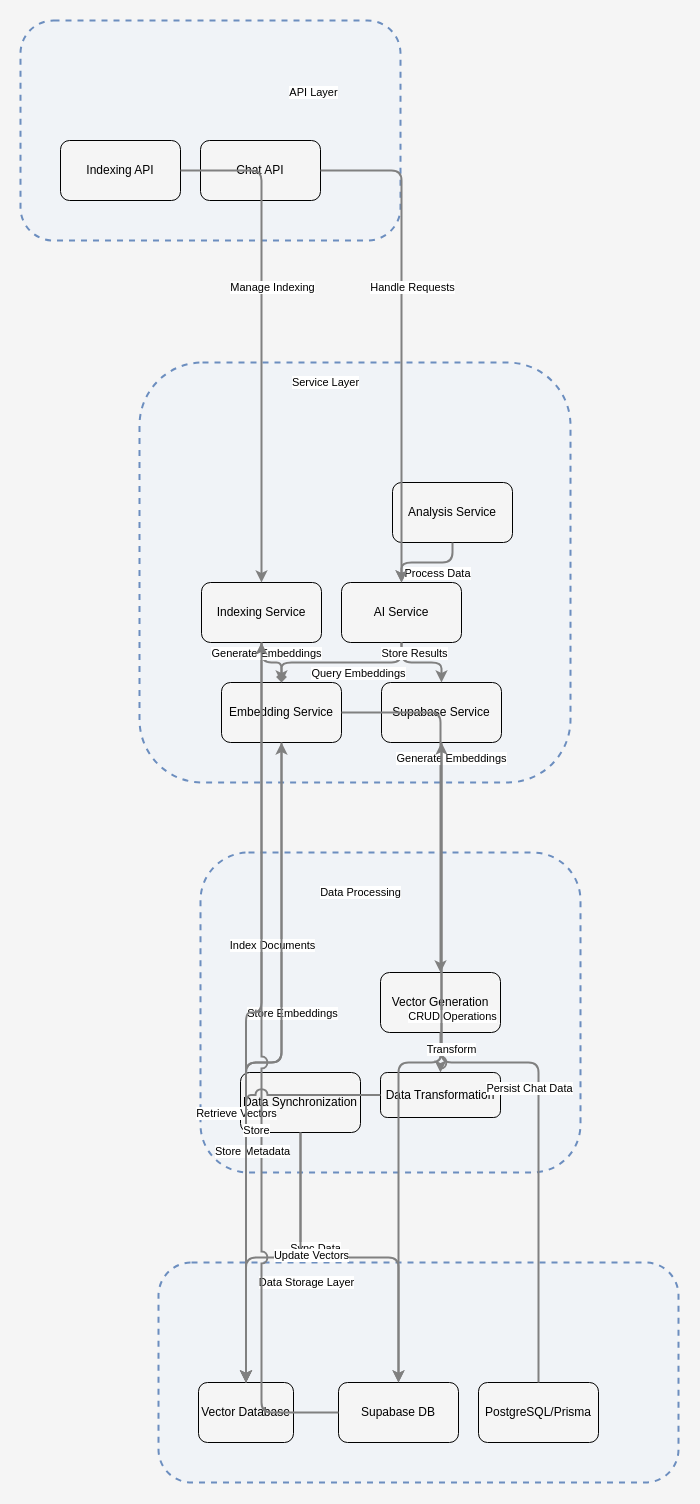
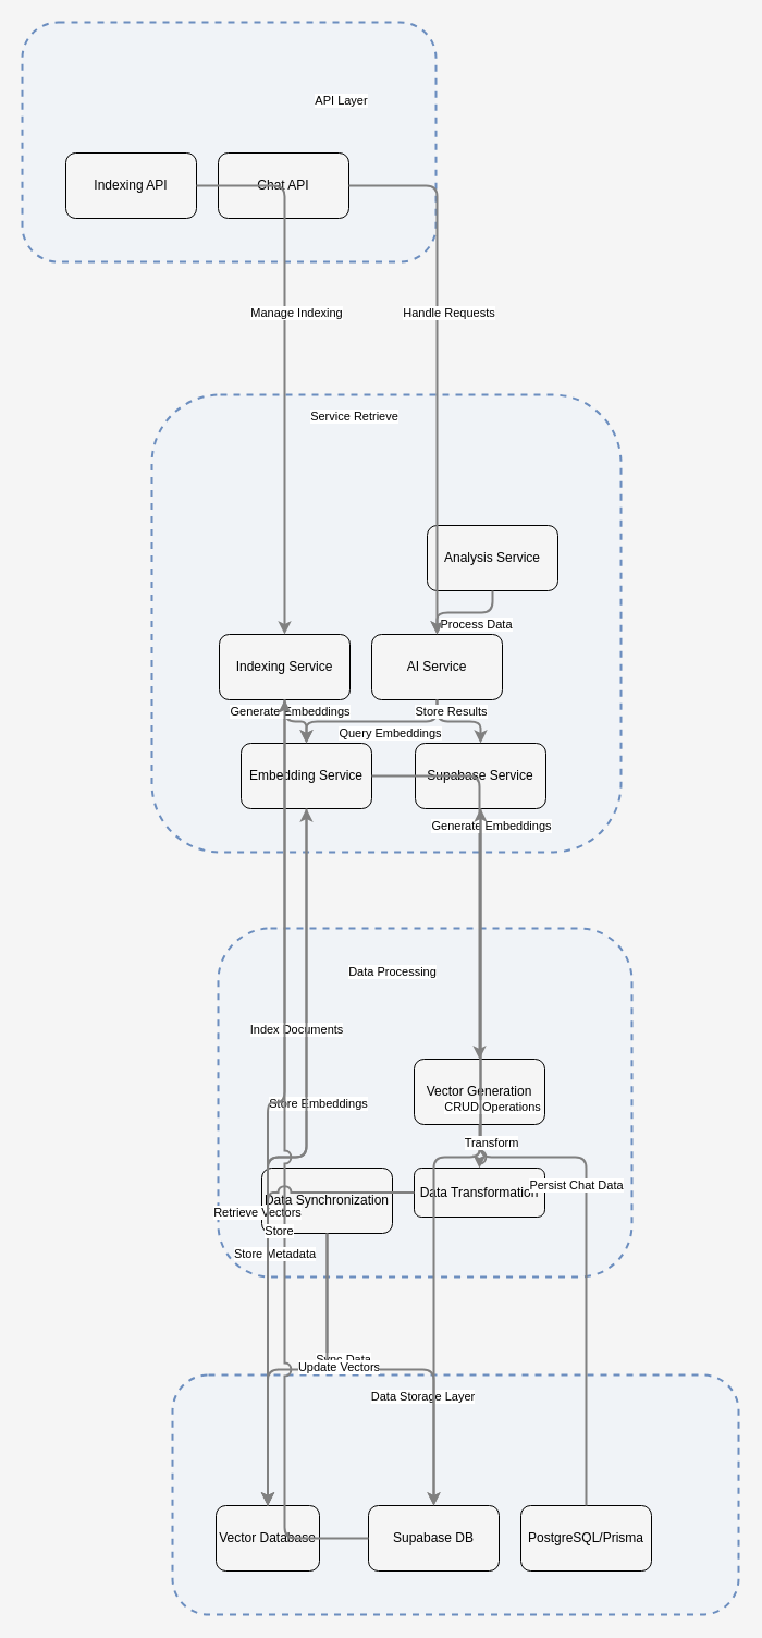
  <mxCell id="0" />
  <mxCell id="1" parent="0" />
  <mxCell id="2" value="" style="html=1;whiteSpace=wrap;container=1;fillColor=#dae8fc;strokeColor=#6c8ebf;dashed=1;fillOpacity=20;strokeWidth=2;containerType=none;recursiveResize=0;movable=1;resizable=1;autosize=0;dropTarget=0;rounded=1;" parent="1" vertex="1"><mxGeometry x="200" y="852" width="380" height="320" as="geometry" /></mxCell>
  <mxCell id="3" value="Data Synchronization" style="rounded=1;whiteSpace=wrap;html=1;fillColor=#f5f5f5;" parent="2" vertex="1"><mxGeometry x="40" y="220" width="120" height="60" as="geometry" /></mxCell>
  <mxCell id="4" value="Vector Generation" style="rounded=1;whiteSpace=wrap;html=1;fillColor=#f5f5f5;" parent="2" vertex="1"><mxGeometry x="180" y="120" width="120" height="60" as="geometry" /></mxCell>
  <mxCell id="5" value="Data Transformation" style="rounded=1;whiteSpace=wrap;html=1;fillColor=#f5f5f5;" parent="2" vertex="1"><mxGeometry x="180" y="220" width="120" height="45" as="geometry" /></mxCell>
  <mxCell id="6" value="Data Processing" style="edgeLabel;html=1;align=center;verticalAlign=middle;resizable=0;labelBackgroundColor=white;spacing=5;rounded=1;" parent="1" vertex="1"><mxGeometry x="208" y="880" width="304" height="24" as="geometry" /></mxCell>
  <mxCell id="7" value="" style="html=1;whiteSpace=wrap;container=1;fillColor=#dae8fc;strokeColor=#6c8ebf;dashed=1;fillOpacity=20;strokeWidth=2;containerType=none;recursiveResize=0;movable=1;resizable=1;autosize=0;dropTarget=0;rounded=1;" parent="1" vertex="1"><mxGeometry x="20" y="20" width="380" height="220" as="geometry" /></mxCell>
  <mxCell id="8" value="Chat API" style="rounded=1;whiteSpace=wrap;html=1;fillColor=#f5f5f5;" parent="7" vertex="1"><mxGeometry x="180" y="120" width="120" height="60" as="geometry" /></mxCell>
  <mxCell id="9" value="Indexing API" style="rounded=1;whiteSpace=wrap;html=1;fillColor=#f5f5f5;" parent="7" vertex="1"><mxGeometry x="40" y="120" width="120" height="60" as="geometry" /></mxCell>
  <mxCell id="10" value="API Layer" style="edgeLabel;html=1;align=center;verticalAlign=middle;resizable=0;labelBackgroundColor=white;spacing=5;rounded=1;" parent="1" vertex="1"><mxGeometry x="161" y="80" width="304" height="24" as="geometry" /></mxCell>
  <mxCell id="11" value="" style="html=1;whiteSpace=wrap;container=1;fillColor=#dae8fc;strokeColor=#6c8ebf;dashed=1;fillOpacity=20;strokeWidth=2;containerType=none;recursiveResize=0;movable=1;resizable=1;autosize=0;dropTarget=0;rounded=1;" parent="1" vertex="1"><mxGeometry x="139" y="362" width="431" height="420" as="geometry" /></mxCell>
  <mxCell id="12" value="Embedding Service" style="rounded=1;whiteSpace=wrap;html=1;fillColor=#f5f5f5;" parent="11" vertex="1"><mxGeometry x="82" y="320" width="120" height="60" as="geometry" /></mxCell>
  <mxCell id="13" value="Indexing Service" style="rounded=1;whiteSpace=wrap;html=1;fillColor=#f5f5f5;" parent="11" vertex="1"><mxGeometry x="62" y="220" width="120" height="60" as="geometry" /></mxCell>
  <mxCell id="14" value="Supabase Service" style="rounded=1;whiteSpace=wrap;html=1;fillColor=#f5f5f5;" parent="11" vertex="1"><mxGeometry x="242" y="320" width="120" height="60" as="geometry" /></mxCell>
  <mxCell id="15" value="AI Service" style="rounded=1;whiteSpace=wrap;html=1;fillColor=#f5f5f5;" parent="11" vertex="1"><mxGeometry x="202" y="220" width="120" height="60" as="geometry" /></mxCell>
  <mxCell id="16" value="Analysis Service" style="rounded=1;whiteSpace=wrap;html=1;fillColor=#f5f5f5;" parent="11" vertex="1"><mxGeometry x="253" y="120" width="120" height="60" as="geometry" /></mxCell>
- <mxCell id="17" value="Service Layer" style="edgeLabel;html=1;align=center;verticalAlign=middle;resizable=0;labelBackgroundColor=white;spacing=5;rounded=1;" parent="1" vertex="1"><mxGeometry x="147" y="370" width="355" height="24" as="geometry" /></mxCell>
+ <mxCell id="17" value="Service Retrieve" style="edgeLabel;html=1;align=center;verticalAlign=middle;resizable=0;labelBackgroundColor=white;spacing=5;rounded=1;" parent="1" vertex="1"><mxGeometry x="147" y="370" width="355" height="24" as="geometry" /></mxCell>
  <mxCell id="18" value="" style="html=1;whiteSpace=wrap;container=1;fillColor=#dae8fc;strokeColor=#6c8ebf;dashed=1;fillOpacity=20;strokeWidth=2;containerType=none;recursiveResize=0;movable=1;resizable=1;autosize=0;dropTarget=0;rounded=1;" parent="1" vertex="1"><mxGeometry x="158" y="1262" width="520" height="220" as="geometry" /></mxCell>
  <mxCell id="19" value="Supabase DB" style="rounded=1;whiteSpace=wrap;html=1;fillColor=#f5f5f5;" parent="18" vertex="1"><mxGeometry x="180" y="120" width="120" height="60" as="geometry" /></mxCell>
  <mxCell id="20" value="Vector Database" style="rounded=1;whiteSpace=wrap;html=1;fillColor=#f5f5f5;" parent="18" vertex="1"><mxGeometry x="40" y="120" width="95" height="60" as="geometry" /></mxCell>
  <mxCell id="21" value="PostgreSQL/Prisma" style="rounded=1;whiteSpace=wrap;html=1;fillColor=#f5f5f5;" parent="18" vertex="1"><mxGeometry x="320" y="120" width="120" height="60" as="geometry" /></mxCell>
- <mxCell id="22" value="Data Storage Layer" style="edgeLabel;html=1;align=center;verticalAlign=middle;resizable=0;labelBackgroundColor=white;spacing=5;rounded=1;" parent="1" vertex="1"><mxGeometry x="166" y="1270" width="280" height="24" as="geometry" /></mxCell>
+ <mxCell id="22" value="Data Storage Layer" style="edgeLabel;html=1;align=center;verticalAlign=middle;resizable=0;labelBackgroundColor=white;spacing=5;rounded=1;" parent="1" vertex="1"><mxGeometry x="166" y="1270" width="444" height="24" as="geometry" /></mxCell>
  <mxCell id="23" style="edgeStyle=orthogonalEdgeStyle;rounded=1;orthogonalLoop=1;jettySize=auto;html=1;strokeColor=#808080;strokeWidth=2;jumpStyle=arc;jumpSize=10;spacing=15;labelBackgroundColor=white;labelBorderColor=none;" parent="1" source="12" target="20" edge="1"><mxGeometry relative="1" as="geometry" /></mxCell>
  <mxCell id="24" value="Store Embeddings" style="edgeLabel;html=1;align=center;verticalAlign=middle;resizable=0;points=[];rounded=1;" parent="23" vertex="1" connectable="0"><mxGeometry x="-0.2" y="10" relative="1" as="geometry"><mxPoint as="offset" /></mxGeometry></mxCell>
  <mxCell id="25" style="edgeStyle=orthogonalEdgeStyle;rounded=1;orthogonalLoop=1;jettySize=auto;html=1;strokeColor=#808080;strokeWidth=2;jumpStyle=arc;jumpSize=10;spacing=15;labelBackgroundColor=white;labelBorderColor=none;" parent="1" source="12" target="4" edge="1"><mxGeometry relative="1" as="geometry" /></mxCell>
  <mxCell id="26" value="Generate Embeddings" style="edgeLabel;html=1;align=center;verticalAlign=middle;resizable=0;points=[];rounded=1;" parent="25" vertex="1" connectable="0"><mxGeometry x="-0.2" y="10" relative="1" as="geometry"><mxPoint as="offset" /></mxGeometry></mxCell>
  <mxCell id="27" style="edgeStyle=orthogonalEdgeStyle;rounded=1;orthogonalLoop=1;jettySize=auto;html=1;strokeColor=#808080;strokeWidth=2;jumpStyle=arc;jumpSize=10;spacing=15;labelBackgroundColor=white;labelBorderColor=none;" parent="1" source="13" target="20" edge="1"><mxGeometry relative="1" as="geometry" /></mxCell>
  <mxCell id="28" value="Index Documents" style="edgeLabel;html=1;align=center;verticalAlign=middle;resizable=0;points=[];rounded=1;" parent="27" vertex="1" connectable="0"><mxGeometry x="-0.2" y="10" relative="1" as="geometry"><mxPoint as="offset" /></mxGeometry></mxCell>
  <mxCell id="29" style="edgeStyle=orthogonalEdgeStyle;rounded=1;orthogonalLoop=1;jettySize=auto;html=1;strokeColor=#808080;strokeWidth=2;jumpStyle=arc;jumpSize=10;spacing=15;labelBackgroundColor=white;labelBorderColor=none;" parent="1" source="14" target="19" edge="1"><mxGeometry relative="1" as="geometry" /></mxCell>
  <mxCell id="30" value="CRUD Operations" style="edgeLabel;html=1;align=center;verticalAlign=middle;resizable=0;points=[];rounded=1;" parent="29" vertex="1" connectable="0"><mxGeometry x="-0.2" y="10" relative="1" as="geometry"><mxPoint as="offset" /></mxGeometry></mxCell>
- <mxCell id="31" style="edgeStyle=orthogonalEdgeStyle;rounded=1;orthogonalLoop=1;jettySize=auto;html=1;strokeColor=#808080;strokeWidth=2;jumpStyle=arc;jumpSize=10;spacing=15;labelBackgroundColor=white;labelBorderColor=none;endArrow=diamond;" parent="1" source="15" target="12" edge="1"><mxGeometry relative="1" as="geometry" /></mxCell>
+ <mxCell id="31" style="edgeStyle=orthogonalEdgeStyle;rounded=1;orthogonalLoop=1;jettySize=auto;html=1;strokeColor=#808080;strokeWidth=2;jumpStyle=arc;jumpSize=10;spacing=15;labelBackgroundColor=white;labelBorderColor=none;" parent="1" source="15" target="12" edge="1"><mxGeometry relative="1" as="geometry" /></mxCell>
  <mxCell id="32" value="Query Embeddings" style="edgeLabel;html=1;align=center;verticalAlign=middle;resizable=0;points=[];rounded=1;" parent="31" vertex="1" connectable="0"><mxGeometry x="-0.2" y="10" relative="1" as="geometry"><mxPoint as="offset" /></mxGeometry></mxCell>
  <mxCell id="33" style="edgeStyle=orthogonalEdgeStyle;rounded=1;orthogonalLoop=1;jettySize=auto;html=1;strokeColor=#808080;strokeWidth=2;jumpStyle=arc;jumpSize=10;spacing=15;labelBackgroundColor=white;labelBorderColor=none;" parent="1" source="15" target="14" edge="1"><mxGeometry relative="1" as="geometry" /></mxCell>
  <mxCell id="34" value="Store Results" style="edgeLabel;html=1;align=center;verticalAlign=middle;resizable=0;points=[];rounded=1;" parent="33" vertex="1" connectable="0"><mxGeometry x="-0.2" y="10" relative="1" as="geometry"><mxPoint as="offset" /></mxGeometry></mxCell>
  <mxCell id="35" style="edgeStyle=orthogonalEdgeStyle;rounded=1;orthogonalLoop=1;jettySize=auto;html=1;strokeColor=#808080;strokeWidth=2;jumpStyle=arc;jumpSize=10;spacing=15;labelBackgroundColor=white;labelBorderColor=none;" parent="1" source="16" target="15" edge="1"><mxGeometry relative="1" as="geometry" /></mxCell>
  <mxCell id="36" value="Process Data" style="edgeLabel;html=1;align=center;verticalAlign=middle;resizable=0;points=[];rounded=1;" parent="35" vertex="1" connectable="0"><mxGeometry x="-0.2" y="10" relative="1" as="geometry"><mxPoint as="offset" /></mxGeometry></mxCell>
  <mxCell id="37" style="edgeStyle=orthogonalEdgeStyle;rounded=1;orthogonalLoop=1;jettySize=auto;html=1;strokeColor=#808080;strokeWidth=2;jumpStyle=arc;jumpSize=10;spacing=15;labelBackgroundColor=white;labelBorderColor=none;" parent="1" source="13" target="12" edge="1"><mxGeometry relative="1" as="geometry" /></mxCell>
  <mxCell id="38" value="Generate Embeddings" style="edgeLabel;html=1;align=center;verticalAlign=middle;resizable=0;points=[];rounded=1;" parent="37" vertex="1" connectable="0"><mxGeometry x="-0.2" y="10" relative="1" as="geometry"><mxPoint as="offset" /></mxGeometry></mxCell>
  <mxCell id="39" style="edgeStyle=orthogonalEdgeStyle;rounded=1;orthogonalLoop=1;jettySize=auto;html=1;strokeColor=#808080;strokeWidth=2;jumpStyle=arc;jumpSize=10;spacing=15;labelBackgroundColor=white;labelBorderColor=none;" parent="1" source="8" target="15" edge="1"><mxGeometry relative="1" as="geometry" /></mxCell>
  <mxCell id="40" value="Handle Requests" style="edgeLabel;html=1;align=center;verticalAlign=middle;resizable=0;points=[];rounded=1;" parent="39" vertex="1" connectable="0"><mxGeometry x="-0.2" y="10" relative="1" as="geometry"><mxPoint as="offset" /></mxGeometry></mxCell>
  <mxCell id="41" style="edgeStyle=orthogonalEdgeStyle;rounded=1;orthogonalLoop=1;jettySize=auto;html=1;strokeColor=#808080;strokeWidth=2;jumpStyle=arc;jumpSize=10;spacing=15;labelBackgroundColor=white;labelBorderColor=none;" parent="1" source="9" target="13" edge="1"><mxGeometry relative="1" as="geometry" /></mxCell>
  <mxCell id="42" value="Manage Indexing" style="edgeLabel;html=1;align=center;verticalAlign=middle;resizable=0;points=[];rounded=1;" parent="41" vertex="1" connectable="0"><mxGeometry x="-0.2" y="10" relative="1" as="geometry"><mxPoint as="offset" /></mxGeometry></mxCell>
  <mxCell id="43" style="edgeStyle=orthogonalEdgeStyle;rounded=1;orthogonalLoop=1;jettySize=auto;html=1;strokeColor=#808080;strokeWidth=2;jumpStyle=arc;jumpSize=10;spacing=15;labelBackgroundColor=white;labelBorderColor=none;" parent="1" source="3" target="19" edge="1"><mxGeometry relative="1" as="geometry" /></mxCell>
  <mxCell id="44" value="Sync Data" style="edgeLabel;html=1;align=center;verticalAlign=middle;resizable=0;points=[];rounded=1;" parent="43" vertex="1" connectable="0"><mxGeometry x="-0.2" y="10" relative="1" as="geometry"><mxPoint as="offset" /></mxGeometry></mxCell>
  <mxCell id="45" style="edgeStyle=orthogonalEdgeStyle;rounded=1;orthogonalLoop=1;jettySize=auto;html=1;strokeColor=#808080;strokeWidth=2;jumpStyle=arc;jumpSize=10;spacing=15;labelBackgroundColor=white;labelBorderColor=none;" parent="1" source="3" target="20" edge="1"><mxGeometry relative="1" as="geometry" /></mxCell>
  <mxCell id="46" value="Update Vectors" style="edgeLabel;html=1;align=center;verticalAlign=middle;resizable=0;points=[];rounded=1;" parent="45" vertex="1" connectable="0"><mxGeometry x="-0.2" y="10" relative="1" as="geometry"><mxPoint as="offset" /></mxGeometry></mxCell>
  <mxCell id="47" style="edgeStyle=orthogonalEdgeStyle;rounded=1;orthogonalLoop=1;jettySize=auto;html=1;strokeColor=#808080;strokeWidth=2;jumpStyle=arc;jumpSize=10;spacing=15;labelBackgroundColor=white;labelBorderColor=none;" parent="1" source="21" target="14" edge="1"><mxGeometry relative="1" as="geometry" /></mxCell>
  <mxCell id="48" value="Persist Chat Data" style="edgeLabel;html=1;align=center;verticalAlign=middle;resizable=0;points=[];rounded=1;" parent="47" vertex="1" connectable="0"><mxGeometry x="-0.2" y="10" relative="1" as="geometry"><mxPoint as="offset" /></mxGeometry></mxCell>
  <mxCell id="49" style="edgeStyle=orthogonalEdgeStyle;rounded=1;orthogonalLoop=1;jettySize=auto;html=1;strokeColor=#808080;strokeWidth=2;jumpStyle=arc;jumpSize=10;spacing=15;labelBackgroundColor=white;labelBorderColor=none;" parent="1" source="20" target="12" edge="1"><mxGeometry relative="1" as="geometry" /></mxCell>
  <mxCell id="50" value="Retrieve Vectors" style="edgeLabel;html=1;align=center;verticalAlign=middle;resizable=0;points=[];rounded=1;" parent="49" vertex="1" connectable="0"><mxGeometry x="-0.2" y="10" relative="1" as="geometry"><mxPoint as="offset" /></mxGeometry></mxCell>
  <mxCell id="51" style="edgeStyle=orthogonalEdgeStyle;rounded=1;orthogonalLoop=1;jettySize=auto;html=1;strokeColor=#808080;strokeWidth=2;jumpStyle=arc;jumpSize=10;spacing=15;labelBackgroundColor=white;labelBorderColor=none;" parent="1" source="19" target="13" edge="1"><mxGeometry relative="1" as="geometry" /></mxCell>
  <mxCell id="52" value="Store Metadata" style="edgeLabel;html=1;align=center;verticalAlign=middle;resizable=0;points=[];rounded=1;" parent="51" vertex="1" connectable="0"><mxGeometry x="-0.2" y="10" relative="1" as="geometry"><mxPoint as="offset" /></mxGeometry></mxCell>
  <mxCell id="53" style="edgeStyle=orthogonalEdgeStyle;rounded=1;orthogonalLoop=1;jettySize=auto;html=1;strokeColor=#808080;strokeWidth=2;jumpStyle=arc;jumpSize=10;spacing=15;labelBackgroundColor=white;labelBorderColor=none;" parent="1" source="4" target="5" edge="1"><mxGeometry relative="1" as="geometry" /></mxCell>
  <mxCell id="54" value="Transform" style="edgeLabel;html=1;align=center;verticalAlign=middle;resizable=0;points=[];rounded=1;" parent="53" vertex="1" connectable="0"><mxGeometry x="-0.2" y="10" relative="1" as="geometry"><mxPoint as="offset" /></mxGeometry></mxCell>
  <mxCell id="55" style="edgeStyle=orthogonalEdgeStyle;rounded=1;orthogonalLoop=1;jettySize=auto;html=1;strokeColor=#808080;strokeWidth=2;jumpStyle=arc;jumpSize=10;spacing=15;labelBackgroundColor=white;labelBorderColor=none;" parent="1" source="5" target="20" edge="1"><mxGeometry relative="1" as="geometry" /></mxCell>
  <mxCell id="56" value="Store" style="edgeLabel;html=1;align=center;verticalAlign=middle;resizable=0;points=[];rounded=1;" parent="55" vertex="1" connectable="0"><mxGeometry x="-0.2" y="10" relative="1" as="geometry"><mxPoint as="offset" /></mxGeometry></mxCell>
